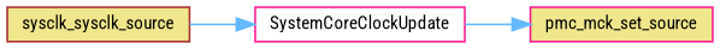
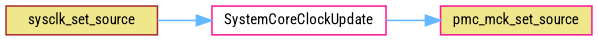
  digraph {
    fontname="Roboto Condensed"
    rankdir=LR
    node [color=deeppink fillcolor=khaki fontname="Roboto Condensed" fontsize=10 shape=box style=filled]
    edge [color=steelblue1 fontname="Roboto Condensed" fontsize=10 labelfontname=FreeSans labelfontsize=10 style=solid]
-   n1 [color=brown fontcolor=black height=0.2 label=sysclk_sysclk_source width=0.4]
+   n1 [color=brown fontcolor=black height=0.2 label=sysclk_set_source width=0.4]
    n2 [fillcolor=white height=0.2 label=SystemCoreClockUpdate width=0.4]
    n3 [height=0.2 label=pmc_mck_set_source width=0.4]
    n1 -> n2
    n2 -> n3
  }
